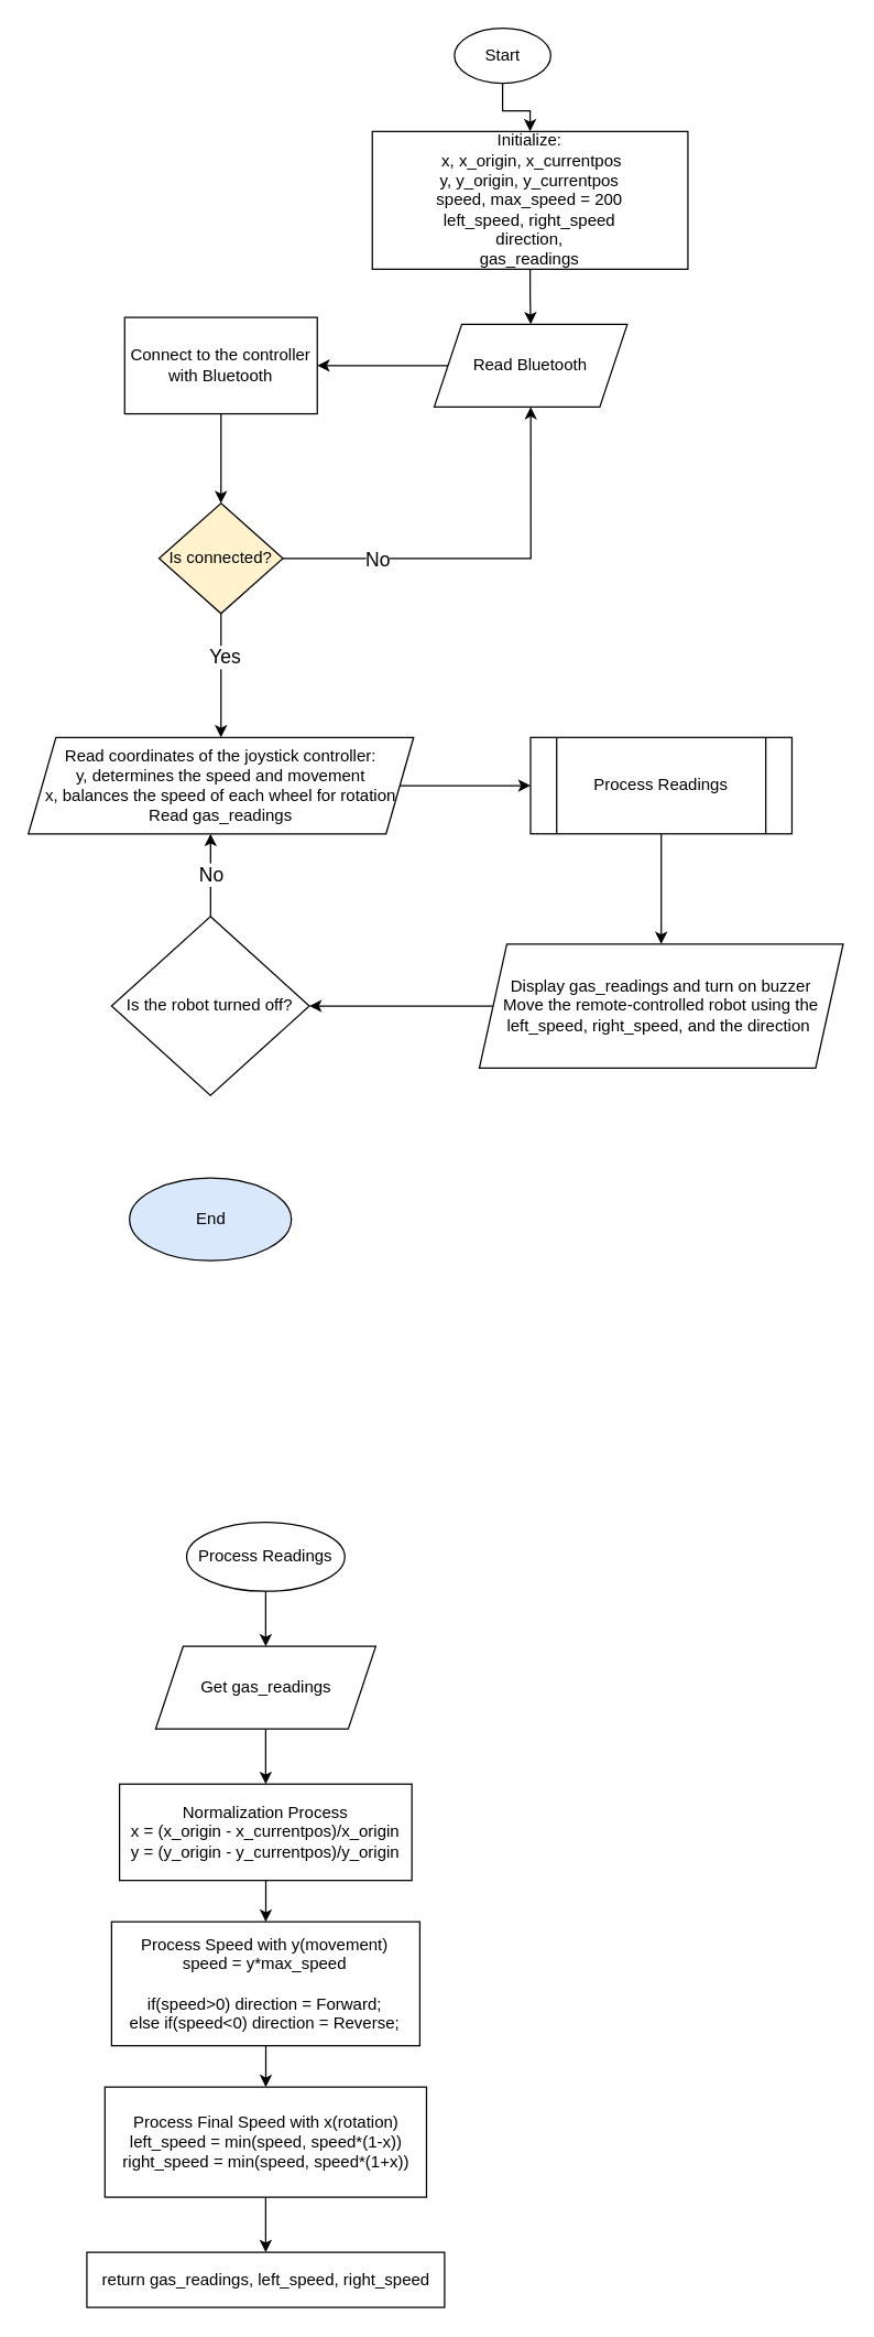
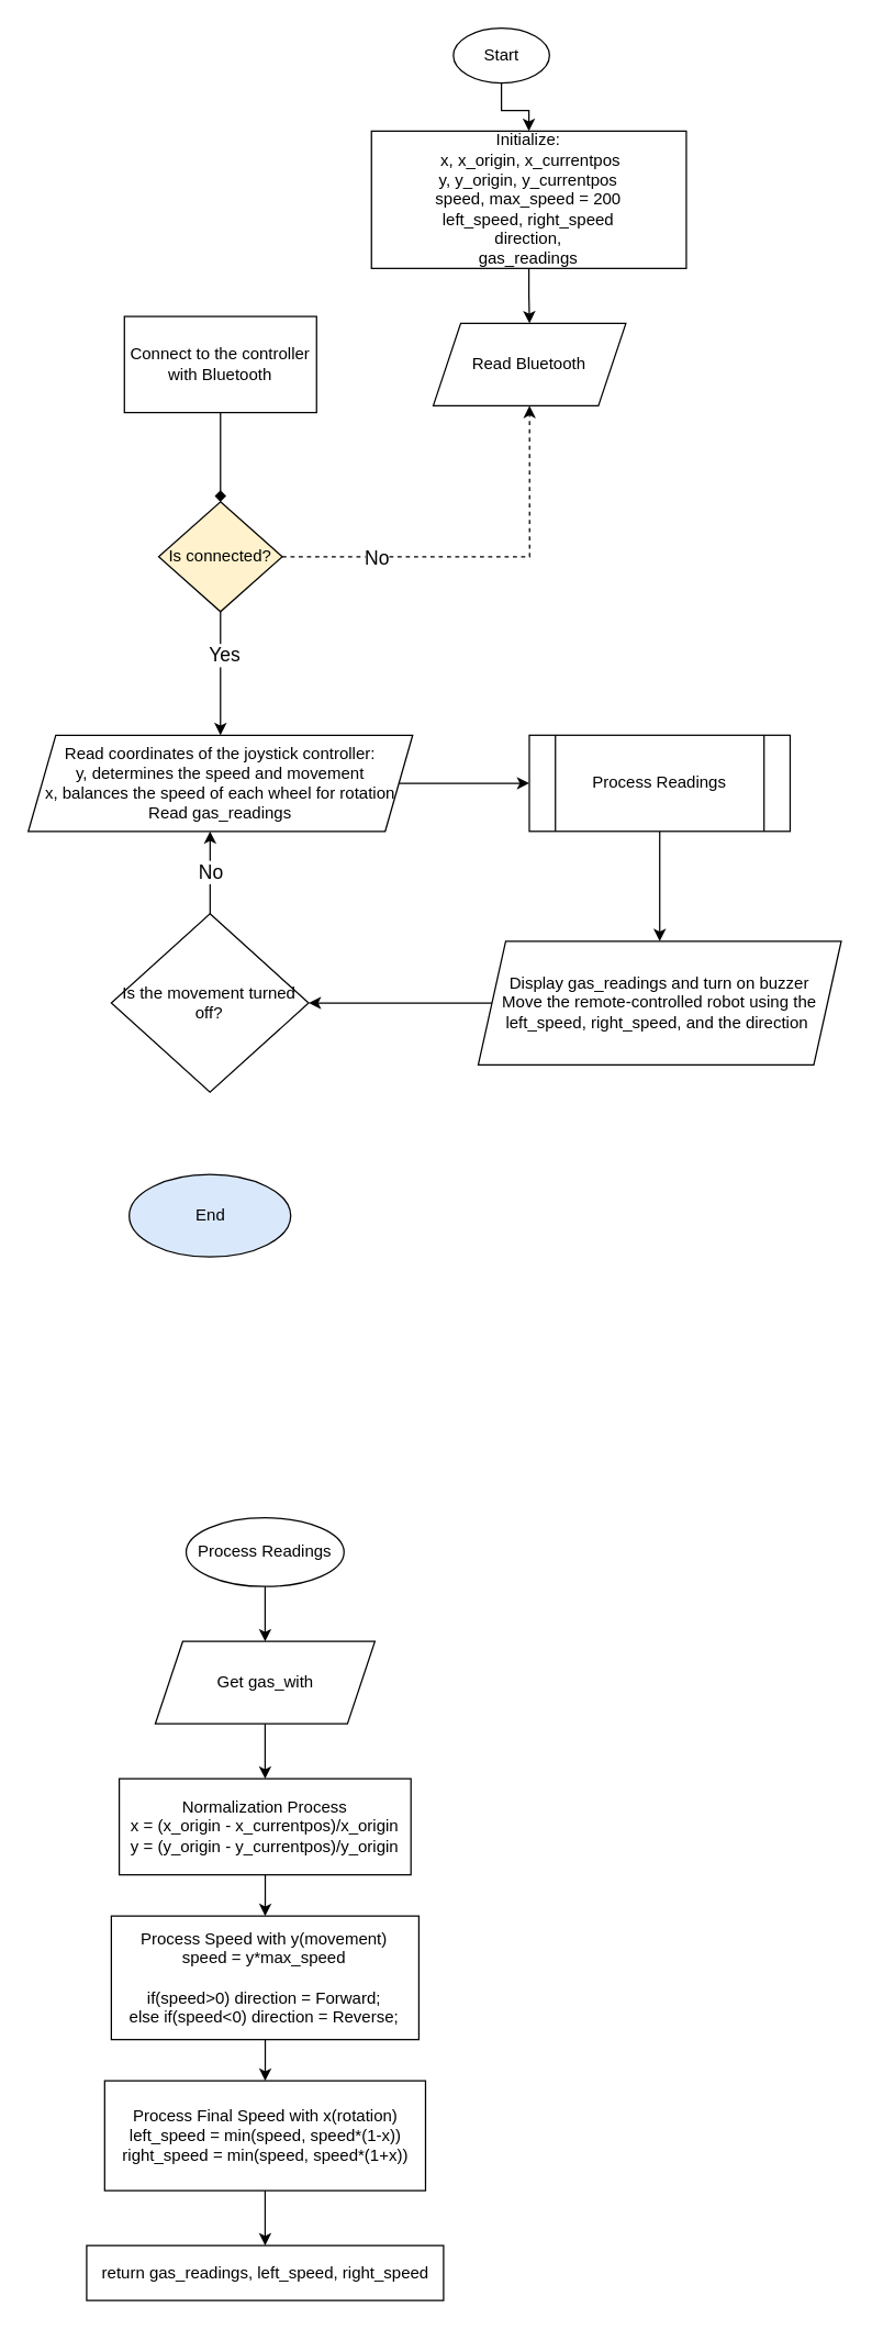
  <mxCell id="0" />
  <mxCell id="1" parent="0" />
  <mxCell id="2" style="edgeStyle=orthogonalEdgeStyle;rounded=0;orthogonalLoop=1;jettySize=auto;html=1;entryX=0.5;entryY=0;entryDx=0;entryDy=0;" edge="1" parent="1" source="3" target="22"><mxGeometry relative="1" as="geometry" /></mxCell>
  <mxCell id="3" value="Start" style="ellipse;whiteSpace=wrap;html=1;" vertex="1" parent="1"><mxGeometry x="329.68" y="20" width="70" height="40" as="geometry" /></mxCell>
- <mxCell id="4" style="edgeStyle=orthogonalEdgeStyle;rounded=0;orthogonalLoop=1;jettySize=auto;html=1;entryX=0.5;entryY=0;entryDx=0;entryDy=0;" edge="1" parent="1" source="5" target="10"><mxGeometry relative="1" as="geometry" /></mxCell>
+ <mxCell id="4" style="edgeStyle=orthogonalEdgeStyle;rounded=0;orthogonalLoop=1;jettySize=auto;html=1;entryX=0.5;entryY=0;entryDx=0;entryDy=0;endArrow=diamond;" edge="1" parent="1" source="5" target="10"><mxGeometry relative="1" as="geometry" /></mxCell>
  <mxCell id="5" value="Connect to the controller with Bluetooth" style="rounded=0;whiteSpace=wrap;html=1;" vertex="1" parent="1"><mxGeometry x="90" y="230" width="140" height="70" as="geometry" /></mxCell>
- <mxCell id="6" style="edgeStyle=orthogonalEdgeStyle;rounded=0;orthogonalLoop=1;jettySize=auto;html=1;entryX=0.5;entryY=1;entryDx=0;entryDy=0;" edge="1" parent="1" source="10" target="31"><mxGeometry relative="1" as="geometry" /></mxCell>
+ <mxCell id="6" style="edgeStyle=orthogonalEdgeStyle;rounded=0;orthogonalLoop=1;jettySize=auto;html=1;entryX=0.5;entryY=1;entryDx=0;entryDy=0;dashed=1;" edge="1" parent="1" source="10" target="31"><mxGeometry relative="1" as="geometry" /></mxCell>
  <mxCell id="7" value="&lt;font style=&quot;font-size: 14px;&quot;&gt;No&lt;/font&gt;" style="edgeLabel;html=1;align=center;verticalAlign=middle;resizable=0;points=[];" vertex="1" connectable="0" parent="6"><mxGeometry x="-0.276" y="3" relative="1" as="geometry"><mxPoint x="-37" y="3" as="offset" /></mxGeometry></mxCell>
  <mxCell id="8" style="edgeStyle=orthogonalEdgeStyle;rounded=0;orthogonalLoop=1;jettySize=auto;html=1;entryX=0.5;entryY=0;entryDx=0;entryDy=0;" edge="1" parent="1" source="10" target="14"><mxGeometry relative="1" as="geometry" /></mxCell>
  <mxCell id="9" value="&lt;font style=&quot;font-size: 14px;&quot;&gt;Yes&lt;/font&gt;" style="edgeLabel;html=1;align=center;verticalAlign=middle;resizable=0;points=[];" vertex="1" connectable="0" parent="8"><mxGeometry x="-0.311" y="2" relative="1" as="geometry"><mxPoint as="offset" /></mxGeometry></mxCell>
  <mxCell id="10" value="Is connected?" style="rhombus;whiteSpace=wrap;html=1;fillColor=#fff2cc;" vertex="1" parent="1"><mxGeometry x="115" y="365" width="90" height="80" as="geometry" /></mxCell>
  <mxCell id="11" style="edgeStyle=orthogonalEdgeStyle;rounded=0;orthogonalLoop=1;jettySize=auto;html=1;entryX=0.5;entryY=0;entryDx=0;entryDy=0;" edge="1" parent="1" source="12" target="29"><mxGeometry relative="1" as="geometry" /></mxCell>
  <mxCell id="12" value="Process Readings" style="shape=process;whiteSpace=wrap;html=1;backgroundOutline=1;" vertex="1" parent="1"><mxGeometry x="385" y="535" width="190" height="70" as="geometry" /></mxCell>
  <mxCell id="13" style="edgeStyle=orthogonalEdgeStyle;rounded=0;orthogonalLoop=1;jettySize=auto;html=1;entryX=0;entryY=0.5;entryDx=0;entryDy=0;" edge="1" parent="1" source="14" target="12"><mxGeometry relative="1" as="geometry" /></mxCell>
  <mxCell id="14" value="&lt;div style=&quot;&quot;&gt;&lt;span style=&quot;background-color: initial;&quot;&gt;Read coordinates of the joystick controller:&lt;/span&gt;&lt;/div&gt;&lt;div style=&quot;&quot;&gt;y, determines the speed and movement&lt;/div&gt;&lt;div style=&quot;&quot;&gt;x, balances the speed of each wheel for rotation&lt;/div&gt;&lt;div style=&quot;&quot;&gt;Read gas_readings&lt;/div&gt;" style="shape=parallelogram;perimeter=parallelogramPerimeter;whiteSpace=wrap;html=1;fixedSize=1;align=center;" vertex="1" parent="1"><mxGeometry x="20" y="535" width="280" height="70" as="geometry" /></mxCell>
  <mxCell id="15" style="edgeStyle=orthogonalEdgeStyle;rounded=0;orthogonalLoop=1;jettySize=auto;html=1;entryX=0.5;entryY=0;entryDx=0;entryDy=0;" edge="1" parent="1" source="16" target="20"><mxGeometry relative="1" as="geometry" /></mxCell>
  <mxCell id="16" value="Process Readings" style="ellipse;whiteSpace=wrap;html=1;" vertex="1" parent="1"><mxGeometry x="135" y="1105" width="115" height="50" as="geometry" /></mxCell>
  <mxCell id="17" style="edgeStyle=orthogonalEdgeStyle;rounded=0;orthogonalLoop=1;jettySize=auto;html=1;entryX=0.5;entryY=0;entryDx=0;entryDy=0;" edge="1" parent="1" source="18" target="24"><mxGeometry relative="1" as="geometry" /></mxCell>
  <mxCell id="18" value="Normalization Process&lt;br&gt;x = (x_origin - x_currentpos)/x_origin&lt;div&gt;y = (y_origin - y_currentpos)/y_origin&lt;/div&gt;" style="rounded=0;whiteSpace=wrap;html=1;" vertex="1" parent="1"><mxGeometry x="86.25" y="1295" width="212.5" height="70" as="geometry" /></mxCell>
  <mxCell id="19" style="edgeStyle=orthogonalEdgeStyle;rounded=0;orthogonalLoop=1;jettySize=auto;html=1;entryX=0.5;entryY=0;entryDx=0;entryDy=0;" edge="1" parent="1" source="20" target="18"><mxGeometry relative="1" as="geometry" /></mxCell>
- <mxCell id="20" value="Get gas_readings" style="shape=parallelogram;perimeter=parallelogramPerimeter;whiteSpace=wrap;html=1;fixedSize=1;" vertex="1" parent="1"><mxGeometry x="112.5" y="1195" width="160" height="60" as="geometry" /></mxCell>
+ <mxCell id="20" value="Get gas_with" style="shape=parallelogram;perimeter=parallelogramPerimeter;whiteSpace=wrap;html=1;fixedSize=1;" vertex="1" parent="1"><mxGeometry x="112.5" y="1195" width="160" height="60" as="geometry" /></mxCell>
  <mxCell id="21" style="edgeStyle=orthogonalEdgeStyle;rounded=0;orthogonalLoop=1;jettySize=auto;html=1;entryX=0.5;entryY=0;entryDx=0;entryDy=0;" edge="1" parent="1" source="22" target="31"><mxGeometry relative="1" as="geometry" /></mxCell>
  <mxCell id="22" value="Initialize:&lt;div&gt;&amp;nbsp;x, x_origin, x_currentpos&lt;/div&gt;&lt;div&gt;y, y_origin, y_currentpos&lt;/div&gt;&lt;div&gt;speed, max_speed = 200&lt;/div&gt;&lt;div&gt;left_speed, right_speed&lt;/div&gt;&lt;div&gt;direction,&lt;/div&gt;&lt;div&gt;gas_readings&lt;/div&gt;" style="rounded=0;whiteSpace=wrap;html=1;" vertex="1" parent="1"><mxGeometry x="270" y="95" width="229.37" height="100" as="geometry" /></mxCell>
  <mxCell id="23" style="edgeStyle=orthogonalEdgeStyle;rounded=0;orthogonalLoop=1;jettySize=auto;html=1;entryX=0.5;entryY=0;entryDx=0;entryDy=0;" edge="1" parent="1" source="24" target="26"><mxGeometry relative="1" as="geometry" /></mxCell>
  <mxCell id="24" value="Process Speed with y(movement)&lt;div&gt;speed = y*max_speed&lt;/div&gt;&lt;div&gt;&lt;br&gt;&lt;/div&gt;&lt;div&gt;if(speed&amp;gt;0) direction = Forward;&lt;/div&gt;&lt;div&gt;else if(speed&amp;lt;0) direction = Reverse;&lt;/div&gt;" style="rounded=0;whiteSpace=wrap;html=1;" vertex="1" parent="1"><mxGeometry x="80.47" y="1395" width="224.06" height="90" as="geometry" /></mxCell>
  <mxCell id="25" style="edgeStyle=orthogonalEdgeStyle;rounded=0;orthogonalLoop=1;jettySize=auto;html=1;entryX=0.5;entryY=0;entryDx=0;entryDy=0;" edge="1" parent="1" source="26" target="27"><mxGeometry relative="1" as="geometry" /></mxCell>
  <mxCell id="26" value="Process Final Speed with x(rotation)&lt;div&gt;left_speed = min(speed, speed*(1-x))&lt;/div&gt;&lt;div&gt;right_speed = min(speed, speed*(1+x))&lt;/div&gt;" style="rounded=0;whiteSpace=wrap;html=1;" vertex="1" parent="1"><mxGeometry x="75.63" y="1515" width="233.75" height="80" as="geometry" /></mxCell>
  <mxCell id="27" value="return gas_readings,&amp;nbsp;&lt;span style=&quot;background-color: initial;&quot;&gt;left_speed,&amp;nbsp;&lt;/span&gt;&lt;span style=&quot;background-color: initial;&quot;&gt;right_speed&lt;/span&gt;" style="whiteSpace=wrap;html=1;rounded=0;" vertex="1" parent="1"><mxGeometry x="62.51" y="1635" width="260" height="40" as="geometry" /></mxCell>
  <mxCell id="28" style="edgeStyle=orthogonalEdgeStyle;rounded=0;orthogonalLoop=1;jettySize=auto;html=1;entryX=1;entryY=0.5;entryDx=0;entryDy=0;" edge="1" parent="1" source="29" target="32"><mxGeometry relative="1" as="geometry" /></mxCell>
  <mxCell id="29" value="Display gas_readings and turn on buzzer&lt;div&gt;Move the remote-controlled robot using the left_speed, right_speed, and the direction&amp;nbsp;&lt;/div&gt;" style="shape=parallelogram;perimeter=parallelogramPerimeter;whiteSpace=wrap;html=1;fixedSize=1;" vertex="1" parent="1"><mxGeometry x="347.78" y="685" width="264.45" height="90" as="geometry" /></mxCell>
- <mxCell id="30" style="edgeStyle=orthogonalEdgeStyle;rounded=0;orthogonalLoop=1;jettySize=auto;html=1;entryX=1;entryY=0.5;entryDx=0;entryDy=0;" edge="1" parent="1" source="31" target="5"><mxGeometry relative="1" as="geometry" /></mxCell>
  <mxCell id="31" value="Read Bluetooth" style="shape=parallelogram;perimeter=parallelogramPerimeter;whiteSpace=wrap;html=1;fixedSize=1;" vertex="1" parent="1"><mxGeometry x="315" y="235" width="140.32" height="60" as="geometry" /></mxCell>
- <mxCell id="32" value="Is the robot turned off?" style="rhombus;whiteSpace=wrap;html=1;" vertex="1" parent="1"><mxGeometry x="80.47" y="665" width="143.75" height="130" as="geometry" /></mxCell>
+ <mxCell id="32" value="Is the movement turned off?" style="rhombus;whiteSpace=wrap;html=1;" vertex="1" parent="1"><mxGeometry x="80.47" y="665" width="143.75" height="130" as="geometry" /></mxCell>
  <mxCell id="33" style="edgeStyle=orthogonalEdgeStyle;rounded=0;orthogonalLoop=1;jettySize=auto;html=1;entryX=0.473;entryY=1;entryDx=0;entryDy=0;entryPerimeter=0;" edge="1" parent="1" source="32" target="14"><mxGeometry relative="1" as="geometry" /></mxCell>
  <mxCell id="34" value="&lt;font style=&quot;font-size: 14px;&quot;&gt;No&lt;/font&gt;" style="edgeLabel;html=1;align=center;verticalAlign=middle;resizable=0;points=[];" connectable="0" vertex="1" parent="33"><mxGeometry x="0.035" relative="1" as="geometry"><mxPoint as="offset" /></mxGeometry></mxCell>
  <mxCell id="35" value="End" style="ellipse;whiteSpace=wrap;html=1;fillColor=#dae8fc;" vertex="1" parent="1"><mxGeometry x="93.52" y="855" width="117.65" height="60" as="geometry" /></mxCell>
